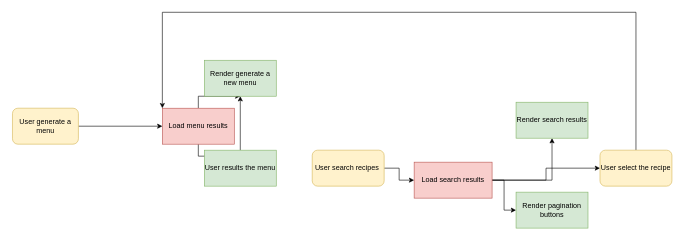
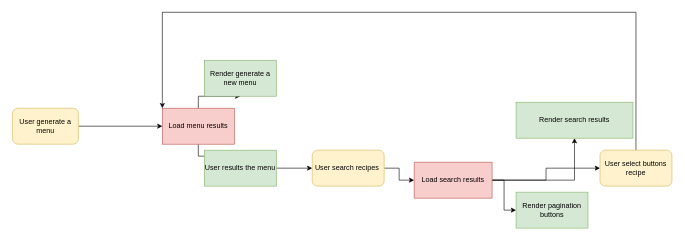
  <mxCell id="0" />
  <mxCell id="1" parent="0" />
  <mxCell id="2" style="edgeStyle=orthogonalEdgeStyle;rounded=0;orthogonalLoop=1;jettySize=auto;html=1;" edge="1" parent="1" source="3" target="6"><mxGeometry relative="1" as="geometry" /></mxCell>
  <mxCell id="3" value="User generate a menu" style="rounded=1;whiteSpace=wrap;html=1;fillColor=#fff2cc;strokeColor=#d6b656;" vertex="1" parent="1"><mxGeometry x="20" y="180" width="110" height="60" as="geometry" /></mxCell>
  <mxCell id="4" style="edgeStyle=orthogonalEdgeStyle;rounded=0;orthogonalLoop=1;jettySize=auto;html=1;" edge="1" parent="1" source="6" target="7"><mxGeometry relative="1" as="geometry" /></mxCell>
  <mxCell id="5" style="edgeStyle=orthogonalEdgeStyle;rounded=0;orthogonalLoop=1;jettySize=auto;html=1;" edge="1" parent="1" source="6" target="9"><mxGeometry relative="1" as="geometry" /></mxCell>
  <mxCell id="6" value="Load menu results" style="rounded=0;whiteSpace=wrap;html=1;fillColor=#f8cecc;strokeColor=#b85450;" vertex="1" parent="1"><mxGeometry x="270" y="180" width="120" height="60" as="geometry" /></mxCell>
  <mxCell id="7" value="Render generate a new menu" style="rounded=0;whiteSpace=wrap;html=1;fillColor=#d5e8d4;strokeColor=#82b366;" vertex="1" parent="1"><mxGeometry x="340" y="100" width="120" height="60" as="geometry" /></mxCell>
- <mxCell id="8" style="edgeStyle=orthogonalEdgeStyle;rounded=0;orthogonalLoop=1;jettySize=auto;html=1;" edge="1" parent="1" source="9" target="7"><mxGeometry relative="1" as="geometry" /></mxCell>
+ <mxCell id="8" style="edgeStyle=orthogonalEdgeStyle;rounded=0;orthogonalLoop=1;jettySize=auto;html=1;" edge="1" parent="1" source="9" target="11"><mxGeometry relative="1" as="geometry" /></mxCell>
  <mxCell id="9" value="User results the menu" style="rounded=0;whiteSpace=wrap;html=1;fillColor=#d5e8d4;strokeColor=#82b366;" vertex="1" parent="1"><mxGeometry x="340" y="250" width="120" height="60" as="geometry" /></mxCell>
  <mxCell id="10" style="edgeStyle=orthogonalEdgeStyle;rounded=0;orthogonalLoop=1;jettySize=auto;html=1;" edge="1" parent="1" source="11" target="15"><mxGeometry relative="1" as="geometry" /></mxCell>
  <mxCell id="11" value="User search recipes&amp;nbsp;" style="rounded=1;whiteSpace=wrap;html=1;fillColor=#fff2cc;strokeColor=#d6b656;" vertex="1" parent="1"><mxGeometry x="520" y="250" width="120" height="60" as="geometry" /></mxCell>
  <mxCell id="12" style="edgeStyle=orthogonalEdgeStyle;rounded=0;orthogonalLoop=1;jettySize=auto;html=1;entryX=0.5;entryY=1;entryDx=0;entryDy=0;" edge="1" parent="1" source="15" target="16"><mxGeometry relative="1" as="geometry" /></mxCell>
  <mxCell id="13" style="edgeStyle=orthogonalEdgeStyle;rounded=0;orthogonalLoop=1;jettySize=auto;html=1;" edge="1" parent="1" source="15" target="17"><mxGeometry relative="1" as="geometry" /></mxCell>
  <mxCell id="14" style="edgeStyle=orthogonalEdgeStyle;rounded=0;orthogonalLoop=1;jettySize=auto;html=1;" edge="1" parent="1" source="15" target="19"><mxGeometry relative="1" as="geometry" /></mxCell>
  <mxCell id="15" value="Load search results" style="rounded=0;whiteSpace=wrap;html=1;fillColor=#f8cecc;strokeColor=#b85450;" vertex="1" parent="1"><mxGeometry x="690" y="270" width="130" height="60" as="geometry" /></mxCell>
- <mxCell id="16" value="Render search results" style="rounded=0;whiteSpace=wrap;html=1;fillColor=#d5e8d4;strokeColor=#82b366;" vertex="1" parent="1"><mxGeometry x="860" y="170" width="120" height="60" as="geometry" /></mxCell>
+ <mxCell id="16" value="Render search results" style="rounded=0;whiteSpace=wrap;html=1;fillColor=#d5e8d4;strokeColor=#82b366;" vertex="1" parent="1"><mxGeometry x="860" y="170" width="195" height="60" as="geometry" /></mxCell>
  <mxCell id="17" value="Render pagination buttons" style="rounded=0;whiteSpace=wrap;html=1;fillColor=#d5e8d4;strokeColor=#82b366;" vertex="1" parent="1"><mxGeometry x="860" y="320" width="120" height="60" as="geometry" /></mxCell>
  <mxCell id="18" style="edgeStyle=orthogonalEdgeStyle;rounded=0;orthogonalLoop=1;jettySize=auto;html=1;" edge="1" parent="1" source="19" target="6"><mxGeometry relative="1" as="geometry"><Array as="points"><mxPoint x="1060" y="20" /><mxPoint x="270" y="20" /></Array></mxGeometry></mxCell>
- <mxCell id="19" value="User select the recipe" style="rounded=1;whiteSpace=wrap;html=1;fillColor=#fff2cc;strokeColor=#d6b656;" vertex="1" parent="1"><mxGeometry x="1000" y="250" width="120" height="60" as="geometry" /></mxCell>
+ <mxCell id="19" value="User select buttons recipe" style="rounded=1;whiteSpace=wrap;html=1;fillColor=#fff2cc;strokeColor=#d6b656;" vertex="1" parent="1"><mxGeometry x="1000" y="250" width="120" height="60" as="geometry" /></mxCell>
